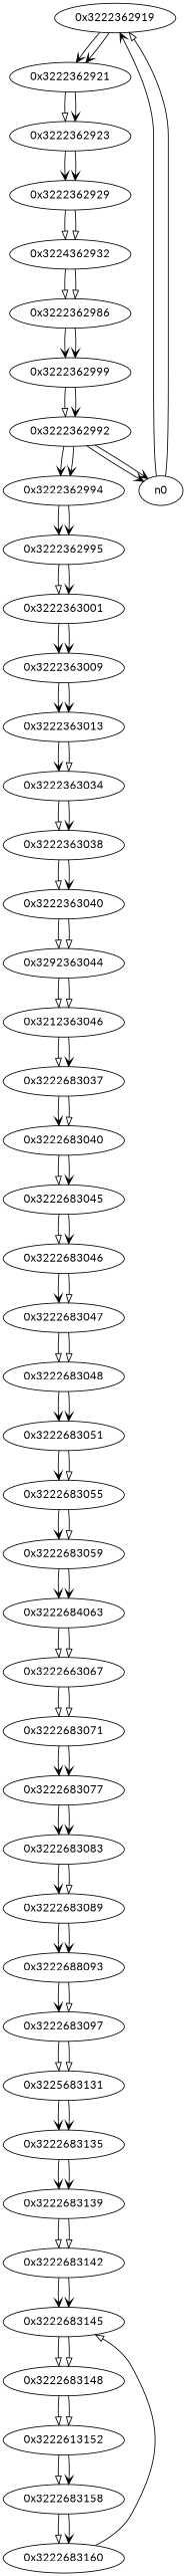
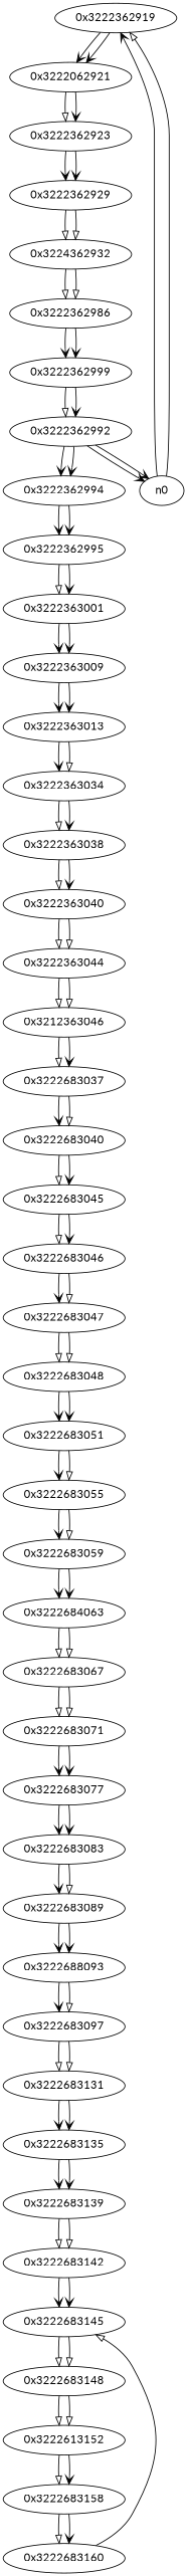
  digraph {
    fontname=Lato
    node [fontname=Lato]
    edge [arrowhead=vee fontname=Lato]
    n1 [label="0x3222362919"]
-   n2 [label="0x3222362921"]
+   n2 [label="0x3222062921"]
    n3 [label="0x3222362923"]
    n4 [label="0x3222362929"]
    n5 [label="0x3224362932"]
    n6 [label="0x3222362986"]
    n7 [label="0x3222362999"]
    n8 [label="0x3222362992"]
    n9 [label="0x3222362994"]
    n0
    n10 [label="0x3222362995"]
    n11 [label="0x3222363001"]
    n12 [label="0x3222363009"]
    n13 [label="0x3222363013"]
    n14 [label="0x3222363034"]
    n15 [label="0x3222363038"]
    n16 [label="0x3222363040"]
-   n17 [label="0x3292363044"]
+   n17 [label="0x3222363044"]
    n18 [label="0x3212363046"]
    n19 [label="0x3222683037"]
    n20 [label="0x3222683040"]
    n21 [label="0x3222683045"]
    n22 [label="0x3222683046"]
    n23 [label="0x3222683047"]
    n24 [label="0x3222683048"]
    n25 [label="0x3222683051"]
    n26 [label="0x3222683055"]
    n27 [label="0x3222683059"]
    n28 [label="0x3222684063"]
-   n29 [label="0x3222663067"]
+   n29 [label="0x3222683067"]
    n30 [label="0x3222683071"]
    n31 [label="0x3222683077"]
    n32 [label="0x3222683083"]
    n33 [label="0x3222683089"]
    n34 [label="0x3222688093"]
    n35 [label="0x3222683097"]
-   n36 [label="0x3225683131"]
+   n36 [label="0x3222683131"]
    n37 [label="0x3222683135"]
    n38 [label="0x3222683139"]
    n39 [label="0x3222683142"]
    n40 [label="0x3222683145"]
    n41 [label="0x3222683148"]
    n42 [label="0x3222613152"]
    n43 [label="0x3222683158"]
    n44 [label="0x3222683160"]
    n1 -> n2
    n1 -> n2
    n2 -> n3 [arrowhead=onormal]
    n2 -> n3
    n3 -> n4
    n3 -> n4
    n4 -> n5 [arrowhead=onormal]
    n4 -> n5 [arrowhead=onormal]
    n5 -> n6 [arrowhead=onormal]
    n5 -> n6 [arrowhead=onormal]
    n6 -> n7
    n6 -> n7
    n7 -> n8 [arrowhead=onormal]
    n7 -> n8
    n8 -> n9
    n8 -> n9
    n8 -> n0
    n8 -> n0
    n9 -> n10
    n9 -> n10
    n0 -> n1
    n0 -> n1 [arrowhead=onormal]
    n10 -> n11 [arrowhead=onormal]
    n10 -> n11
    n11 -> n12
    n11 -> n12
    n12 -> n13
    n12 -> n13
    n13 -> n14
    n13 -> n14 [arrowhead=onormal]
    n14 -> n15 [arrowhead=onormal]
    n14 -> n15
    n15 -> n16 [arrowhead=onormal]
    n15 -> n16
    n16 -> n17 [arrowhead=onormal]
    n16 -> n17 [arrowhead=onormal]
    n17 -> n18 [arrowhead=onormal]
    n17 -> n18 [arrowhead=onormal]
    n18 -> n19 [arrowhead=onormal]
    n18 -> n19
    n19 -> n20
    n19 -> n20 [arrowhead=onormal]
    n20 -> n21 [arrowhead=onormal]
    n20 -> n21
    n21 -> n22 [arrowhead=onormal]
    n21 -> n22
    n22 -> n23
    n22 -> n23 [arrowhead=onormal]
    n23 -> n24 [arrowhead=onormal]
    n23 -> n24 [arrowhead=onormal]
    n24 -> n25
    n24 -> n25
    n25 -> n26
    n25 -> n26 [arrowhead=onormal]
    n26 -> n27
    n26 -> n27 [arrowhead=onormal]
    n27 -> n28
    n27 -> n28
    n28 -> n29 [arrowhead=onormal]
    n28 -> n29 [arrowhead=onormal]
    n29 -> n30 [arrowhead=onormal]
    n29 -> n30 [arrowhead=onormal]
    n30 -> n31
    n30 -> n31
    n31 -> n32
    n31 -> n32
    n32 -> n33
    n32 -> n33 [arrowhead=onormal]
    n33 -> n34
    n33 -> n34
    n34 -> n35
    n34 -> n35 [arrowhead=onormal]
    n35 -> n36 [arrowhead=onormal]
    n35 -> n36 [arrowhead=onormal]
    n36 -> n37
    n36 -> n37
    n37 -> n38
    n37 -> n38
    n38 -> n39 [arrowhead=onormal]
    n38 -> n39 [arrowhead=onormal]
    n39 -> n40
    n39 -> n40
    n40 -> n41 [arrowhead=onormal]
    n40 -> n41 [arrowhead=onormal]
    n41 -> n42 [arrowhead=onormal]
    n41 -> n42 [arrowhead=onormal]
    n42 -> n43 [arrowhead=onormal]
    n42 -> n43
    n43 -> n44 [arrowhead=onormal]
    n43 -> n44
    n44 -> n40 [arrowhead=onormal]
  }
